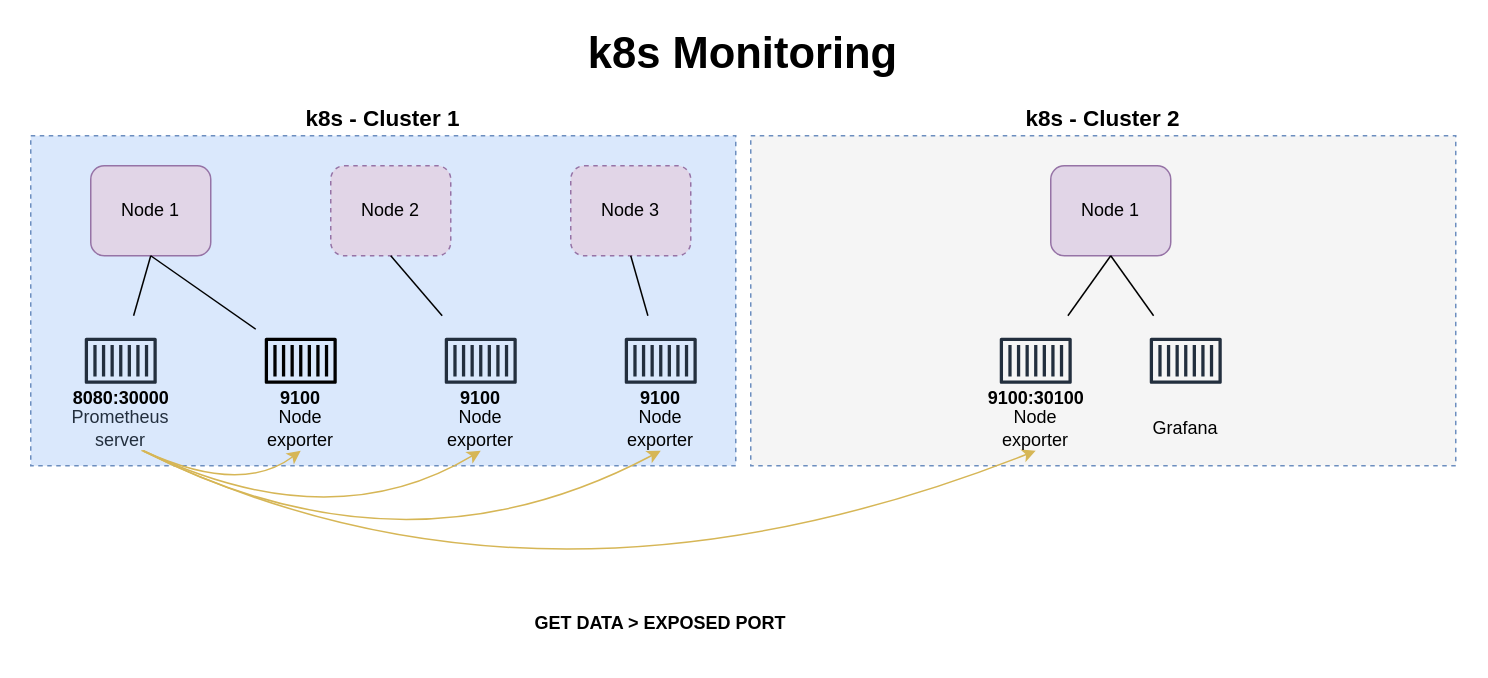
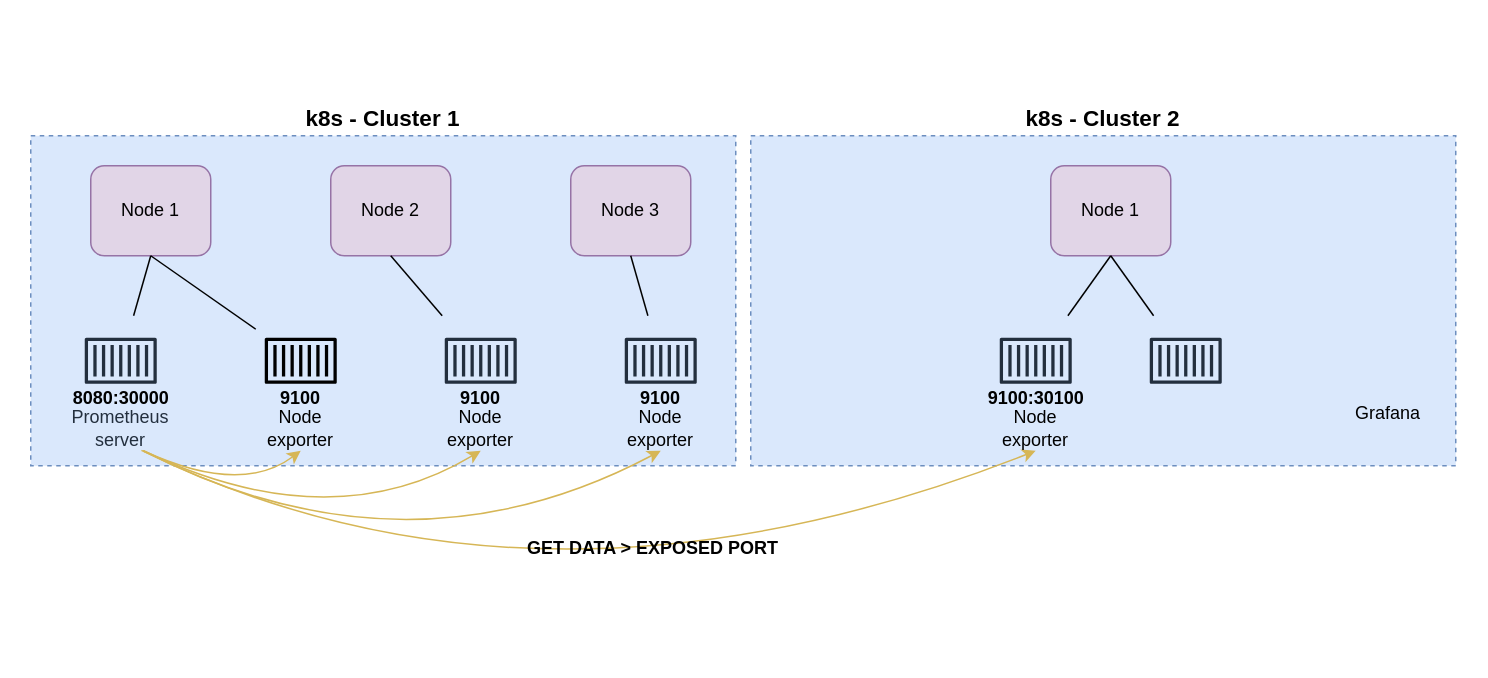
  <mxCell id="0" />
  <mxCell id="1" parent="0" />
  <mxCell id="2" value="&lt;b&gt;&lt;font style=&quot;font-size: 15px;&quot;&gt;k8s - Cluster 1&lt;/font&gt;&lt;/b&gt;" style="rounded=0;whiteSpace=wrap;html=1;labelPosition=center;verticalLabelPosition=top;align=center;verticalAlign=bottom;dashed=1;fillColor=#dae8fc;strokeColor=#6c8ebf;" vertex="1" parent="1"><mxGeometry x="20" y="90" width="470" height="220" as="geometry" /></mxCell>
  <mxCell id="3" value="Node 1" style="rounded=1;whiteSpace=wrap;html=1;fillColor=#e1d5e7;strokeColor=#9673a6;" vertex="1" parent="1"><mxGeometry x="60" y="110" width="80" height="60" as="geometry" /></mxCell>
- <mxCell id="4" value="Node 2" style="rounded=1;whiteSpace=wrap;html=1;fillColor=#e1d5e7;strokeColor=#9673a6;dashed=1;" vertex="1" parent="1"><mxGeometry x="220" y="110" width="80" height="60" as="geometry" /></mxCell>
- <mxCell id="5" value="Node 3" style="rounded=1;whiteSpace=wrap;html=1;fillColor=#e1d5e7;strokeColor=#9673a6;dashed=1;" vertex="1" parent="1"><mxGeometry x="380" y="110" width="80" height="60" as="geometry" /></mxCell>
+ <mxCell id="4" value="Node 2" style="rounded=1;whiteSpace=wrap;html=1;fillColor=#e1d5e7;strokeColor=#9673a6;" vertex="1" parent="1"><mxGeometry x="220" y="110" width="80" height="60" as="geometry" /></mxCell>
+ <mxCell id="5" value="Node 3" style="rounded=1;whiteSpace=wrap;html=1;fillColor=#e1d5e7;strokeColor=#9673a6;" vertex="1" parent="1"><mxGeometry x="380" y="110" width="80" height="60" as="geometry" /></mxCell>
  <mxCell id="6" value="" style="endArrow=none;html=1;rounded=0;entryX=0.5;entryY=1;entryDx=0;entryDy=0;" edge="1" parent="1" source="7" target="5"><mxGeometry width="50" height="50" relative="1" as="geometry"><mxPoint x="310" y="430" as="sourcePoint" /><mxPoint x="360" y="380" as="targetPoint" /></mxGeometry></mxCell>
  <mxCell id="7" value="" style="sketch=0;outlineConnect=0;fontColor=#232F3E;gradientColor=none;strokeColor=#232F3E;fillColor=none;dashed=0;verticalLabelPosition=bottom;verticalAlign=top;align=center;html=1;fontSize=12;fontStyle=0;aspect=fixed;shape=mxgraph.aws4.resourceIcon;resIcon=mxgraph.aws4.container_1;fillStyle=auto;" vertex="1" parent="1"><mxGeometry x="410" y="210" width="60" height="60" as="geometry" /></mxCell>
  <mxCell id="8" value="" style="sketch=0;outlineConnect=0;fontColor=#232F3E;gradientColor=none;strokeColor=#232F3E;fillColor=none;dashed=0;verticalLabelPosition=bottom;verticalAlign=top;align=center;html=1;fontSize=12;fontStyle=0;aspect=fixed;shape=mxgraph.aws4.resourceIcon;resIcon=mxgraph.aws4.container_1;" vertex="1" parent="1"><mxGeometry x="290" y="210" width="60" height="60" as="geometry" /></mxCell>
  <mxCell id="9" value="" style="sketch=0;outlineConnect=0;fontColor=#232F3E;gradientColor=none;strokeColor=default;fillColor=none;dashed=0;verticalLabelPosition=bottom;verticalAlign=top;align=center;html=1;fontSize=12;fontStyle=0;aspect=fixed;shape=mxgraph.aws4.resourceIcon;resIcon=mxgraph.aws4.container_1;" vertex="1" parent="1"><mxGeometry x="170" y="210" width="60" height="60" as="geometry" /></mxCell>
  <mxCell id="10" value="" style="endArrow=none;html=1;rounded=0;entryX=0.5;entryY=1;entryDx=0;entryDy=0;" edge="1" parent="1" source="8" target="4"><mxGeometry width="50" height="50" relative="1" as="geometry"><mxPoint x="441" y="220" as="sourcePoint" /><mxPoint x="430" y="180" as="targetPoint" /></mxGeometry></mxCell>
  <mxCell id="11" value="" style="endArrow=none;html=1;rounded=0;entryX=0.5;entryY=1;entryDx=0;entryDy=0;" edge="1" parent="1" source="9" target="3"><mxGeometry width="50" height="50" relative="1" as="geometry"><mxPoint x="304" y="220" as="sourcePoint" /><mxPoint x="270" y="180" as="targetPoint" /></mxGeometry></mxCell>
  <mxCell id="12" value="" style="endArrow=none;html=1;rounded=0;entryX=0.5;entryY=1;entryDx=0;entryDy=0;" edge="1" parent="1" source="16" target="3"><mxGeometry width="50" height="50" relative="1" as="geometry"><mxPoint x="180" y="229" as="sourcePoint" /><mxPoint x="110" y="180" as="targetPoint" /></mxGeometry></mxCell>
  <mxCell id="13" value="" style="endArrow=none;html=1;curved=1;startArrow=classic;startFill=1;endFill=0;fillColor=#fff2cc;strokeColor=#d6b656;entryX=0.75;entryY=1;entryDx=0;entryDy=0;exitX=0.5;exitY=1;exitDx=0;exitDy=0;" edge="1" parent="1" source="28" target="25"><mxGeometry width="50" height="50" relative="1" as="geometry"><mxPoint x="380" y="400" as="sourcePoint" /><mxPoint x="430" y="350" as="targetPoint" /><Array as="points"><mxPoint x="270" y="390" /></Array></mxGeometry></mxCell>
  <mxCell id="14" value="" style="endArrow=none;html=1;curved=1;startArrow=classic;startFill=1;endFill=0;fillColor=#fff2cc;strokeColor=#d6b656;entryX=0.75;entryY=1;entryDx=0;entryDy=0;exitX=0.5;exitY=1;exitDx=0;exitDy=0;" edge="1" parent="1" source="27" target="25"><mxGeometry width="50" height="50" relative="1" as="geometry"><mxPoint x="420" y="275" as="sourcePoint" /><mxPoint x="110" y="260" as="targetPoint" /><Array as="points"><mxPoint x="220" y="360" /></Array></mxGeometry></mxCell>
  <mxCell id="15" value="" style="endArrow=none;html=1;curved=1;startArrow=classic;startFill=1;endFill=0;fillColor=#fff2cc;strokeColor=#d6b656;entryX=0.75;entryY=1;entryDx=0;entryDy=0;exitX=0.5;exitY=1;exitDx=0;exitDy=0;" edge="1" parent="1" source="26" target="25"><mxGeometry width="50" height="50" relative="1" as="geometry"><mxPoint x="120" y="380" as="sourcePoint" /><mxPoint x="110" y="260" as="targetPoint" /><Array as="points"><mxPoint x="160" y="330" /></Array></mxGeometry></mxCell>
  <mxCell id="16" value="" style="sketch=0;outlineConnect=0;fontColor=#232F3E;gradientColor=none;strokeColor=#232F3E;fillColor=none;dashed=0;verticalLabelPosition=bottom;verticalAlign=top;align=center;html=1;fontSize=12;fontStyle=0;aspect=fixed;shape=mxgraph.aws4.resourceIcon;resIcon=mxgraph.aws4.container_1;" vertex="1" parent="1"><mxGeometry x="50" y="210" width="60" height="60" as="geometry" /></mxCell>
- <mxCell id="17" value="&lt;font style=&quot;font-size: 15px;&quot;&gt;&lt;b&gt;k8s - Cluster 2&lt;/b&gt;&lt;/font&gt;" style="rounded=0;whiteSpace=wrap;html=1;labelPosition=center;verticalLabelPosition=top;align=center;verticalAlign=bottom;dashed=1;fillColor=#f5f5f5;strokeColor=#6c8ebf;" vertex="1" parent="1"><mxGeometry x="500" y="90" width="470" height="220" as="geometry" /></mxCell>
+ <mxCell id="17" value="&lt;font style=&quot;font-size: 15px;&quot;&gt;&lt;b&gt;k8s - Cluster 2&lt;/b&gt;&lt;/font&gt;" style="rounded=0;whiteSpace=wrap;html=1;labelPosition=center;verticalLabelPosition=top;align=center;verticalAlign=bottom;dashed=1;fillColor=#dae8fc;strokeColor=#6c8ebf;" vertex="1" parent="1"><mxGeometry x="500" y="90" width="470" height="220" as="geometry" /></mxCell>
  <mxCell id="18" value="Node 1" style="rounded=1;whiteSpace=wrap;html=1;fillColor=#e1d5e7;strokeColor=#9673a6;" vertex="1" parent="1"><mxGeometry x="700" y="110" width="80" height="60" as="geometry" /></mxCell>
  <mxCell id="19" value="" style="sketch=0;outlineConnect=0;fontColor=#232F3E;gradientColor=none;strokeColor=#232F3E;fillColor=none;dashed=0;verticalLabelPosition=bottom;verticalAlign=top;align=center;html=1;fontSize=12;fontStyle=0;aspect=fixed;shape=mxgraph.aws4.resourceIcon;resIcon=mxgraph.aws4.container_1;" vertex="1" parent="1"><mxGeometry x="760" y="210" width="60" height="60" as="geometry" /></mxCell>
  <mxCell id="20" value="" style="endArrow=none;html=1;rounded=0;entryX=0.5;entryY=1;entryDx=0;entryDy=0;" edge="1" parent="1" source="19" target="18"><mxGeometry width="50" height="50" relative="1" as="geometry"><mxPoint x="580" y="390" as="sourcePoint" /><mxPoint x="630" y="340" as="targetPoint" /></mxGeometry></mxCell>
  <mxCell id="21" value="" style="sketch=0;outlineConnect=0;fontColor=#232F3E;gradientColor=none;strokeColor=#232F3E;fillColor=none;dashed=0;verticalLabelPosition=bottom;verticalAlign=top;align=center;html=1;fontSize=12;fontStyle=0;aspect=fixed;shape=mxgraph.aws4.resourceIcon;resIcon=mxgraph.aws4.container_1;" vertex="1" parent="1"><mxGeometry x="660" y="210" width="60" height="60" as="geometry" /></mxCell>
  <mxCell id="22" value="" style="endArrow=none;html=1;rounded=0;entryX=0.5;entryY=1;entryDx=0;entryDy=0;" edge="1" parent="1" source="21" target="18"><mxGeometry width="50" height="50" relative="1" as="geometry"><mxPoint x="460" y="460" as="sourcePoint" /><mxPoint x="510" y="410" as="targetPoint" /></mxGeometry></mxCell>
  <mxCell id="23" value="" style="endArrow=none;html=1;curved=1;startArrow=classic;startFill=1;endFill=0;fillColor=#fff2cc;strokeColor=#d6b656;entryX=0.73;entryY=0.991;entryDx=0;entryDy=0;exitX=0.5;exitY=1;exitDx=0;exitDy=0;entryPerimeter=0;" edge="1" parent="1" source="29" target="25"><mxGeometry width="50" height="50" relative="1" as="geometry"><mxPoint x="530" y="340" as="sourcePoint" /><mxPoint x="120" y="269" as="targetPoint" /><Array as="points"><mxPoint x="360" y="430" /></Array></mxGeometry></mxCell>
- <mxCell id="24" value="&lt;b&gt;GET DATA &amp;gt; EXPOSED PORT&lt;/b&gt;" style="text;html=1;strokeColor=none;fillColor=none;align=center;verticalAlign=middle;whiteSpace=wrap;rounded=0;" vertex="1" parent="1"><mxGeometry x="345" y="400" width="190" height="30" as="geometry" /></mxCell>
+ <mxCell id="24" value="&lt;b&gt;GET DATA &amp;gt; EXPOSED PORT&lt;/b&gt;" style="text;html=1;strokeColor=none;fillColor=none;align=center;verticalAlign=middle;whiteSpace=wrap;rounded=0;" vertex="1" parent="1"><mxGeometry x="340" y="350" width="190" height="30" as="geometry" /></mxCell>
  <mxCell id="25" value="&lt;span style=&quot;color: rgb(35, 47, 62); font-family: Helvetica; font-size: 12px; font-style: normal; font-variant-ligatures: normal; font-variant-caps: normal; font-weight: 400; letter-spacing: normal; orphans: 2; text-align: center; text-indent: 0px; text-transform: none; widows: 2; word-spacing: 0px; -webkit-text-stroke-width: 0px; text-decoration-thickness: initial; text-decoration-style: initial; text-decoration-color: initial; float: none; display: inline !important;&quot;&gt;Prometheus server&lt;/span&gt;" style="text;html=1;align=center;verticalAlign=middle;whiteSpace=wrap;rounded=0;fillColor=none;" vertex="1" parent="1"><mxGeometry x="50" y="270" width="60" height="30" as="geometry" /></mxCell>
  <mxCell id="26" value="Node exporter" style="text;html=1;strokeColor=none;fillColor=none;align=center;verticalAlign=middle;whiteSpace=wrap;rounded=0;" vertex="1" parent="1"><mxGeometry x="170" y="270" width="60" height="30" as="geometry" /></mxCell>
  <mxCell id="27" value="Node exporter" style="text;html=1;strokeColor=none;fillColor=none;align=center;verticalAlign=middle;whiteSpace=wrap;rounded=0;" vertex="1" parent="1"><mxGeometry x="290" y="270" width="60" height="30" as="geometry" /></mxCell>
  <mxCell id="28" value="Node exporter" style="text;html=1;strokeColor=none;fillColor=none;align=center;verticalAlign=middle;whiteSpace=wrap;rounded=0;" vertex="1" parent="1"><mxGeometry x="410" y="270" width="60" height="30" as="geometry" /></mxCell>
  <mxCell id="29" value="Node exporter" style="text;html=1;strokeColor=none;fillColor=none;align=center;verticalAlign=middle;whiteSpace=wrap;rounded=0;" vertex="1" parent="1"><mxGeometry x="660" y="270" width="60" height="30" as="geometry" /></mxCell>
- <mxCell id="30" value="Grafana" style="text;html=1;strokeColor=none;fillColor=none;align=center;verticalAlign=middle;whiteSpace=wrap;rounded=0;" vertex="1" parent="1"><mxGeometry x="760" y="270" width="60" height="30" as="geometry" /></mxCell>
+ <mxCell id="30" value="Grafana" style="text;html=1;strokeColor=none;fillColor=none;align=center;verticalAlign=middle;whiteSpace=wrap;rounded=0;" vertex="1" parent="1"><mxGeometry x="895" y="260" width="60" height="30" as="geometry" /></mxCell>
  <mxCell id="31" value="9100" style="text;html=1;strokeColor=none;fillColor=none;align=center;verticalAlign=middle;whiteSpace=wrap;rounded=0;fontStyle=1" vertex="1" parent="1"><mxGeometry x="185" y="260" width="30" height="10" as="geometry" /></mxCell>
  <mxCell id="32" value="9100" style="text;html=1;strokeColor=none;fillColor=none;align=center;verticalAlign=middle;whiteSpace=wrap;rounded=0;fontStyle=1" vertex="1" parent="1"><mxGeometry x="305" y="260" width="30" height="10" as="geometry" /></mxCell>
  <mxCell id="33" value="9100" style="text;html=1;strokeColor=none;fillColor=none;align=center;verticalAlign=middle;whiteSpace=wrap;rounded=0;fontStyle=1" vertex="1" parent="1"><mxGeometry x="425" y="260" width="30" height="10" as="geometry" /></mxCell>
  <mxCell id="34" value="9100:30100" style="text;html=1;strokeColor=none;fillColor=none;align=center;verticalAlign=middle;whiteSpace=wrap;rounded=0;fontStyle=1" vertex="1" parent="1"><mxGeometry x="657.5" y="260" width="65" height="10" as="geometry" /></mxCell>
  <mxCell id="35" value="8080:30000" style="text;html=1;strokeColor=none;fillColor=none;align=center;verticalAlign=middle;whiteSpace=wrap;rounded=0;fontStyle=1" vertex="1" parent="1"><mxGeometry x="47.5" y="260" width="65" height="10" as="geometry" /></mxCell>
- <mxCell id="36" value="k8s Monitoring" style="text;html=1;strokeColor=none;fillColor=none;align=center;verticalAlign=middle;whiteSpace=wrap;rounded=0;fontSize=29;fontStyle=1" vertex="1" parent="1"><mxGeometry x="270" y="20" width="450" height="30" as="geometry" /></mxCell>
